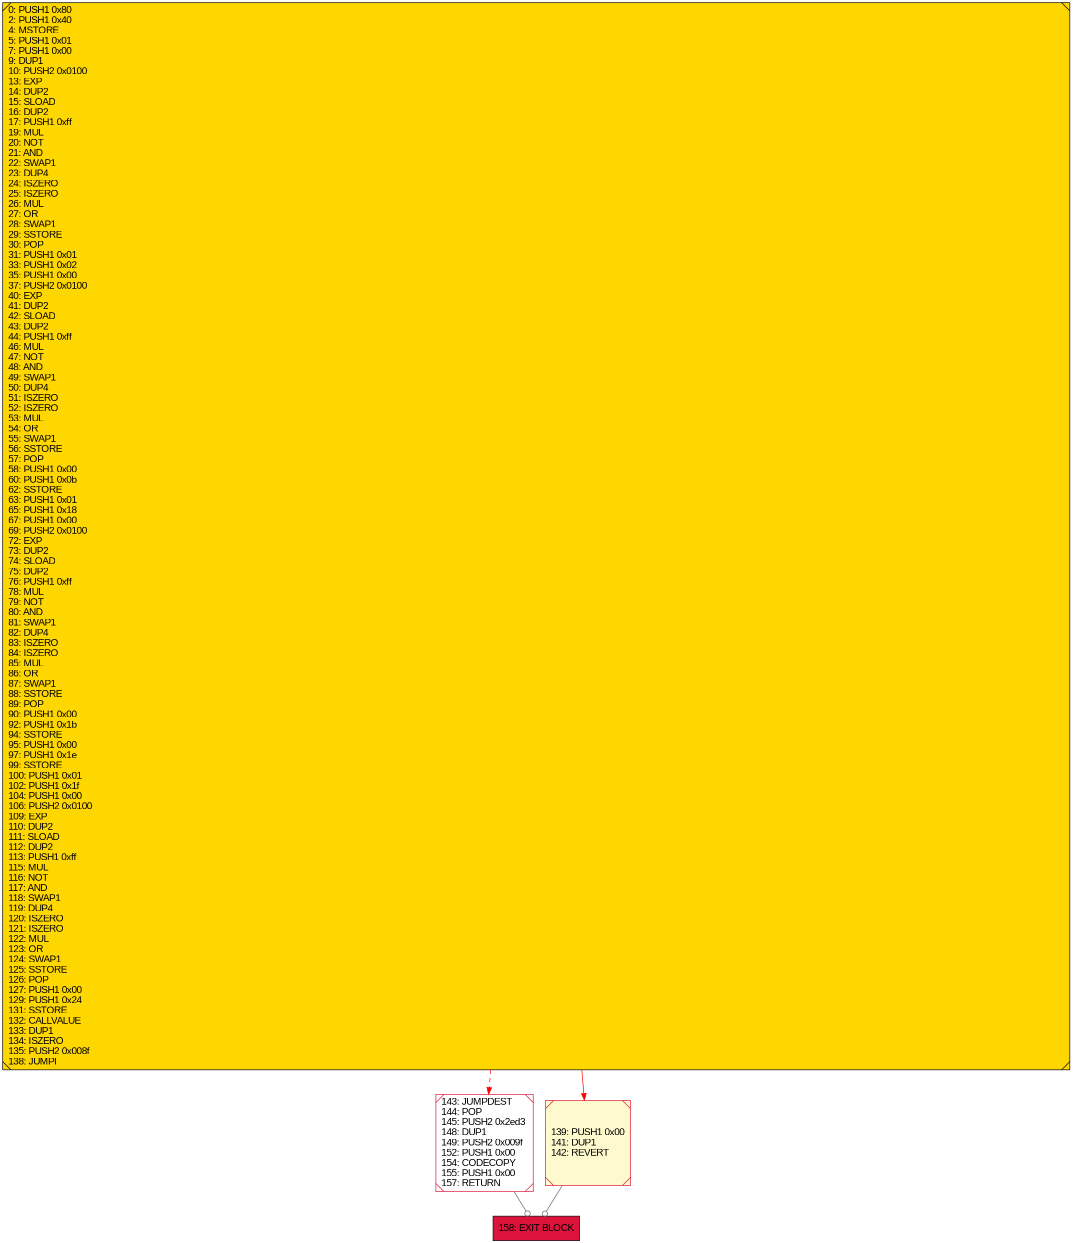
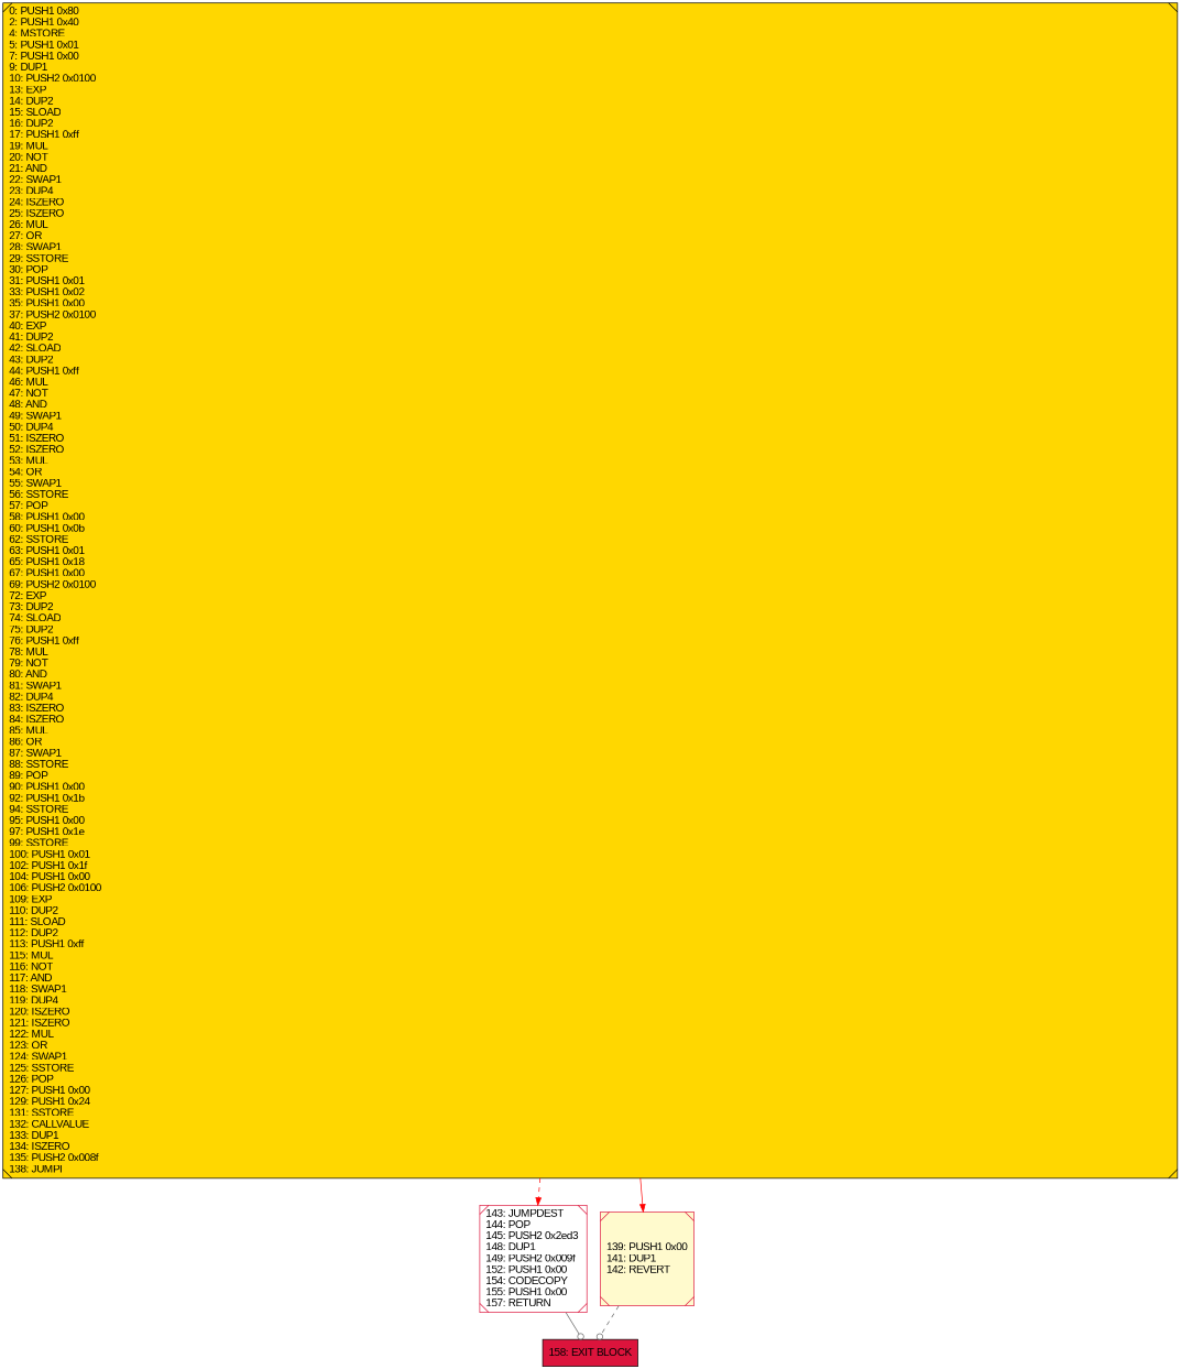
  digraph {
    rankdir=UD
    node [color=black fontcolor=black fontname=arial shape=Msquare style=filled]
    edge [color=red style=dashed arrowhead=normal]
    n1 [fillcolor=gold label="0: PUSH1 0x80\l2: PUSH1 0x40\l4: MSTORE\l5: PUSH1 0x01\l7: PUSH1 0x00\l9: DUP1\l10: PUSH2 0x0100\l13: EXP\l14: DUP2\l15: SLOAD\l16: DUP2\l17: PUSH1 0xff\l19: MUL\l20: NOT\l21: AND\l22: SWAP1\l23: DUP4\l24: ISZERO\l25: ISZERO\l26: MUL\l27: OR\l28: SWAP1\l29: SSTORE\l30: POP\l31: PUSH1 0x01\l33: PUSH1 0x02\l35: PUSH1 0x00\l37: PUSH2 0x0100\l40: EXP\l41: DUP2\l42: SLOAD\l43: DUP2\l44: PUSH1 0xff\l46: MUL\l47: NOT\l48: AND\l49: SWAP1\l50: DUP4\l51: ISZERO\l52: ISZERO\l53: MUL\l54: OR\l55: SWAP1\l56: SSTORE\l57: POP\l58: PUSH1 0x00\l60: PUSH1 0x0b\l62: SSTORE\l63: PUSH1 0x01\l65: PUSH1 0x18\l67: PUSH1 0x00\l69: PUSH2 0x0100\l72: EXP\l73: DUP2\l74: SLOAD\l75: DUP2\l76: PUSH1 0xff\l78: MUL\l79: NOT\l80: AND\l81: SWAP1\l82: DUP4\l83: ISZERO\l84: ISZERO\l85: MUL\l86: OR\l87: SWAP1\l88: SSTORE\l89: POP\l90: PUSH1 0x00\l92: PUSH1 0x1b\l94: SSTORE\l95: PUSH1 0x00\l97: PUSH1 0x1e\l99: SSTORE\l100: PUSH1 0x01\l102: PUSH1 0x1f\l104: PUSH1 0x00\l106: PUSH2 0x0100\l109: EXP\l110: DUP2\l111: SLOAD\l112: DUP2\l113: PUSH1 0xff\l115: MUL\l116: NOT\l117: AND\l118: SWAP1\l119: DUP4\l120: ISZERO\l121: ISZERO\l122: MUL\l123: OR\l124: SWAP1\l125: SSTORE\l126: POP\l127: PUSH1 0x00\l129: PUSH1 0x24\l131: SSTORE\l132: CALLVALUE\l133: DUP1\l134: ISZERO\l135: PUSH2 0x008f\l138: JUMPI\l"]
    n2 [color=crimson fillcolor=white label="143: JUMPDEST\l144: POP\l145: PUSH2 0x2ed3\l148: DUP1\l149: PUSH2 0x009f\l152: PUSH1 0x00\l154: CODECOPY\l155: PUSH1 0x00\l157: RETURN\l"]
    n3 [color=crimson fillcolor=lemonchiffon label="139: PUSH1 0x00\l141: DUP1\l142: REVERT\l"]
    n4 [fillcolor=crimson label="158: EXIT BLOCK\l" shape=box]
    n1 -> n2
    n1 -> n3 [style=solid]
    n2 -> n4 [color=gray40 style=solid arrowhead=odot]
-   n3 -> n4 [color=gray40 style=solid arrowhead=odot]
+   n3 -> n4 [color=gray40 arrowhead=odot]
  }
